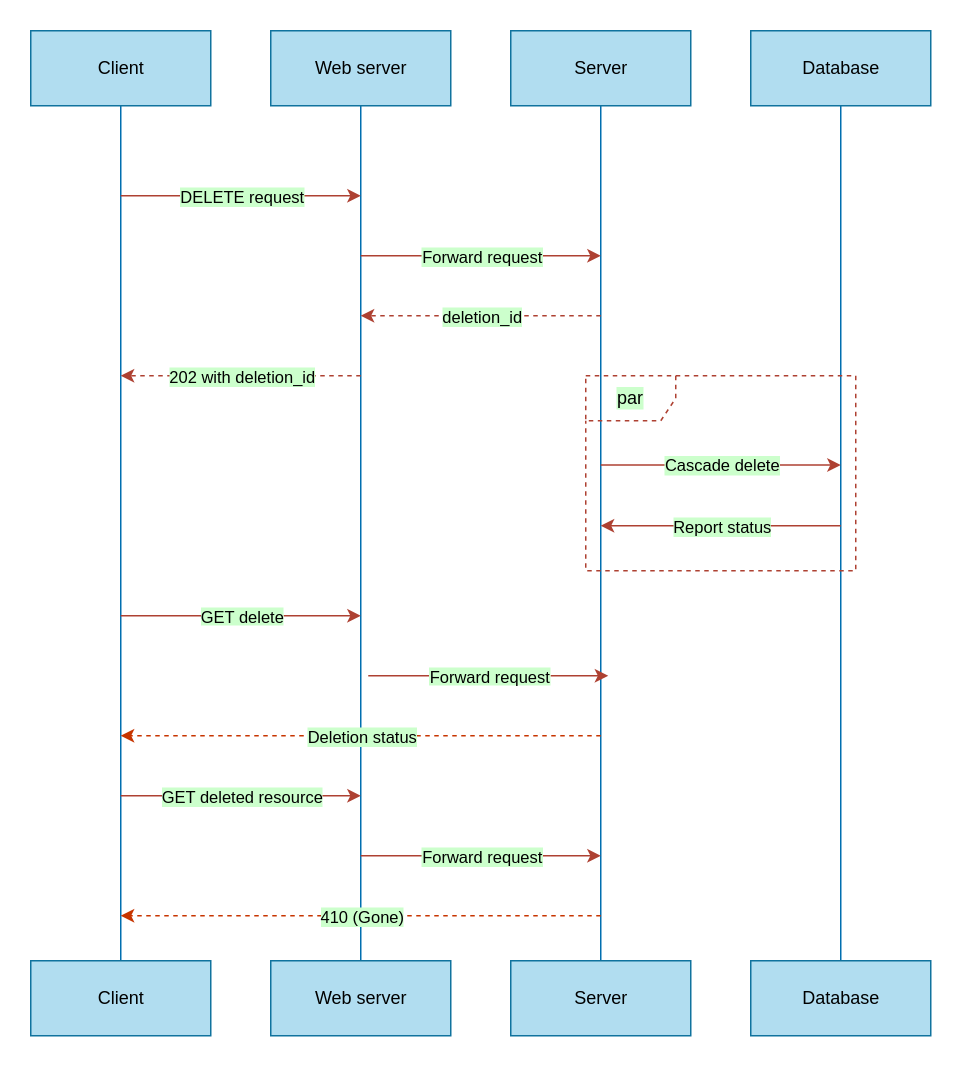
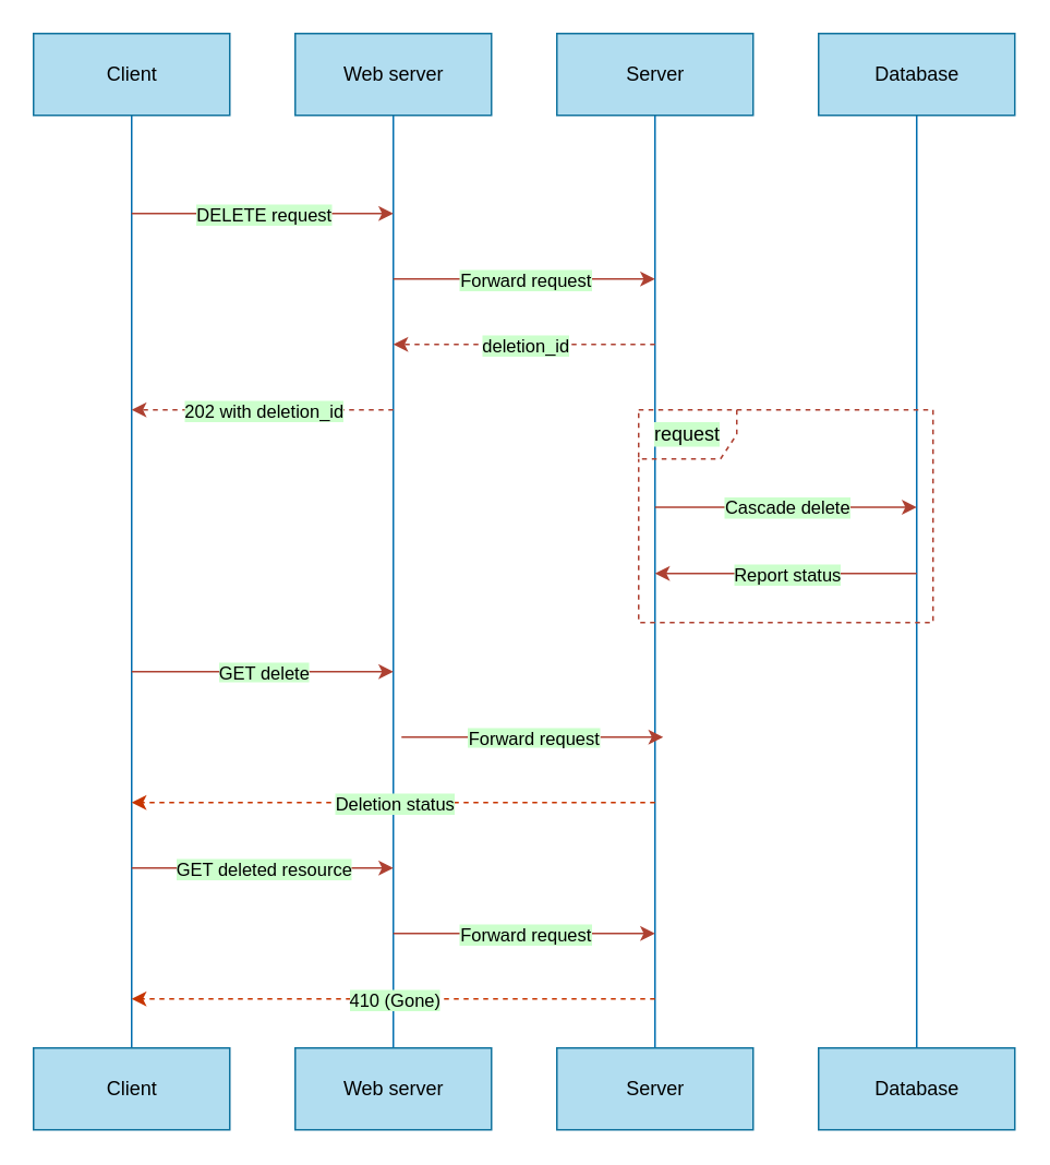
  <mxCell id="0" />
  <mxCell id="1" parent="0" />
  <mxCell id="2" value="" style="edgeStyle=none;html=1;endArrow=none;endFill=0;fillColor=#1ba1e2;strokeColor=#006EAF;" parent="1" source="3" target="4" edge="1"><mxGeometry relative="1" as="geometry" /></mxCell>
  <mxCell id="3" value="Server" style="html=1;fillColor=#b1ddf0;strokeColor=#10739e;fontColor=#000000;" parent="1" vertex="1"><mxGeometry x="340" y="20" width="120" height="50" as="geometry" /></mxCell>
  <mxCell id="4" value="Server" style="html=1;fillColor=#b1ddf0;strokeColor=#10739e;fontColor=#000000;" parent="1" vertex="1"><mxGeometry x="340" y="640" width="120" height="50" as="geometry" /></mxCell>
  <mxCell id="5" value="" style="edgeStyle=none;html=1;endArrow=none;endFill=0;fillColor=#1ba1e2;strokeColor=#006EAF;" parent="1" source="6" target="7" edge="1"><mxGeometry relative="1" as="geometry" /></mxCell>
  <mxCell id="6" value="Database" style="html=1;fillColor=#b1ddf0;strokeColor=#10739e;fontColor=#000000;" parent="1" vertex="1"><mxGeometry x="500" y="20" width="120" height="50" as="geometry" /></mxCell>
  <mxCell id="7" value="Database" style="html=1;fillColor=#b1ddf0;strokeColor=#10739e;fontColor=#000000;" parent="1" vertex="1"><mxGeometry x="500" y="640" width="120" height="50" as="geometry" /></mxCell>
  <mxCell id="8" value="" style="edgeStyle=none;html=1;endArrow=none;endFill=0;fillColor=#1ba1e2;strokeColor=#006EAF;" parent="1" source="9" target="10" edge="1"><mxGeometry relative="1" as="geometry" /></mxCell>
  <mxCell id="9" value="Web server" style="html=1;fillColor=#b1ddf0;strokeColor=#10739e;fontColor=#000000;" parent="1" vertex="1"><mxGeometry x="180" y="20" width="120" height="50" as="geometry" /></mxCell>
  <mxCell id="10" value="Web server" style="html=1;fillColor=#b1ddf0;strokeColor=#10739e;fontColor=#000000;" parent="1" vertex="1"><mxGeometry x="180" y="640" width="120" height="50" as="geometry" /></mxCell>
  <mxCell id="11" value="" style="edgeStyle=none;html=1;endArrow=none;endFill=0;fillColor=#1ba1e2;strokeColor=#006EAF;" parent="1" source="12" target="13" edge="1"><mxGeometry relative="1" as="geometry" /></mxCell>
  <mxCell id="12" value="Client" style="html=1;fillColor=#b1ddf0;strokeColor=#10739e;fontColor=#000000;" parent="1" vertex="1"><mxGeometry x="20" y="20" width="120" height="50" as="geometry" /></mxCell>
  <mxCell id="13" value="Client" style="html=1;fillColor=#b1ddf0;strokeColor=#10739e;fontColor=#000000;" parent="1" vertex="1"><mxGeometry x="20" y="640" width="120" height="50" as="geometry" /></mxCell>
  <mxCell id="14" value="" style="endArrow=classic;html=1;fontColor=#000000;labelBackgroundColor=#CCFFCC;fillColor=#fad9d5;strokeColor=#ae4132;" parent="1" edge="1"><mxGeometry relative="1" as="geometry"><mxPoint x="80" y="130" as="sourcePoint" /><mxPoint x="240" y="130" as="targetPoint" /></mxGeometry></mxCell>
  <mxCell id="15" value="DELETE request" style="edgeLabel;resizable=0;html=1;align=center;verticalAlign=middle;fontColor=#000000;labelBackgroundColor=#CCFFCC;" parent="14" connectable="0" vertex="1"><mxGeometry relative="1" as="geometry" /></mxCell>
  <mxCell id="16" value="" style="endArrow=classic;html=1;fontColor=#000000;labelBackgroundColor=#CCFFCC;fillColor=#fad9d5;strokeColor=#ae4132;" parent="1" edge="1"><mxGeometry relative="1" as="geometry"><mxPoint x="240" y="170" as="sourcePoint" /><mxPoint x="400" y="170" as="targetPoint" /></mxGeometry></mxCell>
  <mxCell id="17" value="Forward request" style="edgeLabel;resizable=0;html=1;align=center;verticalAlign=middle;fontColor=#000000;labelBackgroundColor=#CCFFCC;" parent="16" connectable="0" vertex="1"><mxGeometry relative="1" as="geometry" /></mxCell>
  <mxCell id="18" value="" style="endArrow=classic;html=1;fontColor=#000000;labelBackgroundColor=#CCFFCC;fillColor=#fad9d5;strokeColor=#ae4132;dashed=1;" parent="1" edge="1"><mxGeometry relative="1" as="geometry"><mxPoint x="240" y="250" as="sourcePoint" /><mxPoint x="80" y="250" as="targetPoint" /></mxGeometry></mxCell>
  <mxCell id="19" value="202 with deletion_id" style="edgeLabel;resizable=0;html=1;align=center;verticalAlign=middle;fontColor=#000000;labelBackgroundColor=#CCFFCC;" parent="18" connectable="0" vertex="1"><mxGeometry relative="1" as="geometry" /></mxCell>
  <mxCell id="20" value="" style="endArrow=classic;html=1;fontColor=#000000;labelBackgroundColor=#CCFFCC;fillColor=#fad9d5;strokeColor=#ae4132;dashed=1;" parent="1" edge="1"><mxGeometry relative="1" as="geometry"><mxPoint x="400" y="210" as="sourcePoint" /><mxPoint x="240" y="210" as="targetPoint" /></mxGeometry></mxCell>
  <mxCell id="21" value="deletion_id" style="edgeLabel;resizable=0;html=1;align=center;verticalAlign=middle;fontColor=#000000;labelBackgroundColor=#CCFFCC;" parent="20" connectable="0" vertex="1"><mxGeometry relative="1" as="geometry" /></mxCell>
- <mxCell id="22" value="par" style="shape=umlFrame;whiteSpace=wrap;html=1;labelBackgroundColor=#CCFFCC;fontColor=#000000;strokeColor=#AE4132;dashed=1;fillColor=none;" parent="1" vertex="1"><mxGeometry x="390" y="250" width="180" height="130" as="geometry" /></mxCell>
+ <mxCell id="22" value="request" style="shape=umlFrame;whiteSpace=wrap;html=1;labelBackgroundColor=#CCFFCC;fontColor=#000000;strokeColor=#AE4132;dashed=1;fillColor=none;" parent="1" vertex="1"><mxGeometry x="390" y="250" width="180" height="130" as="geometry" /></mxCell>
  <mxCell id="23" value="" style="endArrow=classic;html=1;fontColor=#000000;labelBackgroundColor=#CCFFCC;fillColor=#fad9d5;strokeColor=#ae4132;" parent="1" edge="1"><mxGeometry relative="1" as="geometry"><mxPoint x="400" y="309.5" as="sourcePoint" /><mxPoint x="560" y="309.5" as="targetPoint" /></mxGeometry></mxCell>
  <mxCell id="24" value="Cascade delete" style="edgeLabel;resizable=0;html=1;align=center;verticalAlign=middle;fontColor=#000000;labelBackgroundColor=#CCFFCC;" parent="23" connectable="0" vertex="1"><mxGeometry relative="1" as="geometry" /></mxCell>
  <mxCell id="25" value="" style="endArrow=classic;html=1;fontColor=#000000;labelBackgroundColor=#CCFFCC;fillColor=#fad9d5;strokeColor=#ae4132;" parent="1" edge="1"><mxGeometry relative="1" as="geometry"><mxPoint x="560" y="350" as="sourcePoint" /><mxPoint x="400" y="350" as="targetPoint" /></mxGeometry></mxCell>
  <mxCell id="26" value="Report status" style="edgeLabel;resizable=0;html=1;align=center;verticalAlign=middle;fontColor=#000000;labelBackgroundColor=#CCFFCC;" parent="25" connectable="0" vertex="1"><mxGeometry relative="1" as="geometry" /></mxCell>
  <mxCell id="27" value="" style="endArrow=classic;html=1;fontColor=#000000;labelBackgroundColor=#CCFFCC;fillColor=#fad9d5;strokeColor=#ae4132;" parent="1" edge="1"><mxGeometry relative="1" as="geometry"><mxPoint x="80" y="410" as="sourcePoint" /><mxPoint x="240" y="410" as="targetPoint" /></mxGeometry></mxCell>
  <mxCell id="28" value="&lt;span style=&quot;color: rgba(0, 0, 0, 0); font-family: monospace; font-size: 0px; text-align: start; background-color: rgb(42, 37, 47);&quot;&gt;%3CmxGraphModel%3E%3Croot%3E%3CmxCell%20id%3D%220%22%2F%3E%3CmxCell%20id%3D%221%22%20parent%3D%220%22%2F%3E%3CmxCell%20id%3D%222%22%20value%3D%22%26lt%3Bspan%20style%3D%26quot%3Bcolor%3A%20rgb(0%2C%200%2C%200)%3B%20font-family%3A%20Helvetica%3B%20font-size%3A%2011px%3B%20font-style%3A%20normal%3B%20font-variant-ligatures%3A%20normal%3B%20font-variant-caps%3A%20normal%3B%20font-weight%3A%20400%3B%20letter-spacing%3A%20normal%3B%20orphans%3A%202%3B%20text-align%3A%20center%3B%20text-indent%3A%200px%3B%20text-transform%3A%20none%3B%20widows%3A%202%3B%20word-spacing%3A%200px%3B%20-webkit-text-stroke-width%3A%200px%3B%20background-color%3A%20rgb(204%2C%20255%2C%20204)%3B%20text-decoration-thickness%3A%20initial%3B%20text-decoration-style%3A%20initial%3B%20text-decoration-color%3A%20initial%3B%20float%3A%20none%3B%20display%3A%20inline%20!important%3B%26quot%3B%26gt%3BForward%20request%26lt%3B%2Fspan%26gt%3B%22%20style%3D%22edgeLabel%3Bresizable%3D0%3Bhtml%3D1%3Balign%3Dcenter%3BverticalAlign%3Dmiddle%3BfontColor%3D%23000000%3B%22%20connectable%3D%220%22%20vertex%3D%221%22%20parent%3D%221%22%3E%3CmxGeometry%20x%3D%22425%22%20y%3D%22440%22%20as%3D%22geometry%22%2F%3E%3C%2FmxCell%3E%3C%2Froot%3E%3C%2FmxGraphModel%3E&lt;/span&gt;" style="edgeLabel;resizable=0;html=1;align=center;verticalAlign=middle;fontColor=#000000;" parent="27" connectable="0" vertex="1"><mxGeometry relative="1" as="geometry" /></mxCell>
  <mxCell id="29" value="" style="endArrow=classic;html=1;fontColor=#000000;labelBackgroundColor=#CCFFCC;fillColor=#fad9d5;strokeColor=#ae4132;" parent="1" edge="1"><mxGeometry relative="1" as="geometry"><mxPoint x="245" y="450" as="sourcePoint" /><mxPoint x="405" y="450" as="targetPoint" /></mxGeometry></mxCell>
  <mxCell id="30" value="&lt;span style=&quot;color: rgb(0, 0, 0); font-family: Helvetica; font-size: 11px; font-style: normal; font-variant-ligatures: normal; font-variant-caps: normal; font-weight: 400; letter-spacing: normal; orphans: 2; text-align: center; text-indent: 0px; text-transform: none; widows: 2; word-spacing: 0px; -webkit-text-stroke-width: 0px; background-color: rgb(204, 255, 204); text-decoration-thickness: initial; text-decoration-style: initial; text-decoration-color: initial; float: none; display: inline !important;&quot;&gt;Forward request&lt;/span&gt;" style="edgeLabel;resizable=0;html=1;align=center;verticalAlign=middle;fontColor=#000000;" parent="29" connectable="0" vertex="1"><mxGeometry relative="1" as="geometry" /></mxCell>
  <mxCell id="31" value="" style="endArrow=classic;html=1;dashed=1;labelBackgroundColor=#CCFFCC;fontColor=#000000;fillColor=#fa6800;strokeColor=#C73500;" parent="1" edge="1"><mxGeometry relative="1" as="geometry"><mxPoint x="400" y="490" as="sourcePoint" /><mxPoint x="80" y="490" as="targetPoint" /></mxGeometry></mxCell>
  <mxCell id="32" value="Deletion status" style="edgeLabel;resizable=0;html=1;align=center;verticalAlign=middle;dashed=1;labelBackgroundColor=#CCFFCC;strokeColor=#CCFFCC;fontColor=#000000;" parent="31" connectable="0" vertex="1"><mxGeometry relative="1" as="geometry" /></mxCell>
  <mxCell id="33" value="&lt;span style=&quot;color: rgb(0, 0, 0); font-family: Helvetica; font-size: 11px; font-style: normal; font-variant-ligatures: normal; font-variant-caps: normal; font-weight: 400; letter-spacing: normal; orphans: 2; text-align: center; text-indent: 0px; text-transform: none; widows: 2; word-spacing: 0px; -webkit-text-stroke-width: 0px; background-color: rgb(204, 255, 204); text-decoration-thickness: initial; text-decoration-style: initial; text-decoration-color: initial; float: none; display: inline !important;&quot;&gt;GET delete&lt;/span&gt;" style="edgeLabel;resizable=0;html=1;align=center;verticalAlign=middle;fontColor=#000000;" parent="1" connectable="0" vertex="1"><mxGeometry x="160" y="410" as="geometry" /></mxCell>
  <mxCell id="34" value="" style="endArrow=classic;html=1;fontColor=#000000;labelBackgroundColor=#CCFFCC;fillColor=#fad9d5;strokeColor=#ae4132;" parent="1" edge="1"><mxGeometry relative="1" as="geometry"><mxPoint x="80" y="530" as="sourcePoint" /><mxPoint x="240" y="530" as="targetPoint" /></mxGeometry></mxCell>
  <mxCell id="35" value="GET deleted resource" style="edgeLabel;resizable=0;html=1;align=center;verticalAlign=middle;fontColor=#000000;labelBackgroundColor=#CCFFCC;" parent="34" connectable="0" vertex="1"><mxGeometry relative="1" as="geometry" /></mxCell>
  <mxCell id="36" value="" style="endArrow=classic;html=1;fontColor=#000000;labelBackgroundColor=#CCFFCC;fillColor=#fad9d5;strokeColor=#ae4132;" parent="1" edge="1"><mxGeometry relative="1" as="geometry"><mxPoint x="240" y="570" as="sourcePoint" /><mxPoint x="400" y="570" as="targetPoint" /></mxGeometry></mxCell>
  <mxCell id="37" value="Forward request" style="edgeLabel;resizable=0;html=1;align=center;verticalAlign=middle;fontColor=#000000;labelBackgroundColor=#CCFFCC;" parent="36" connectable="0" vertex="1"><mxGeometry relative="1" as="geometry" /></mxCell>
  <mxCell id="38" value="" style="endArrow=classic;html=1;dashed=1;labelBackgroundColor=#CCFFCC;fontColor=#000000;fillColor=#fa6800;strokeColor=#C73500;" parent="1" edge="1"><mxGeometry relative="1" as="geometry"><mxPoint x="400" y="610" as="sourcePoint" /><mxPoint x="80" y="610" as="targetPoint" /></mxGeometry></mxCell>
  <mxCell id="39" value="410 (Gone)" style="edgeLabel;resizable=0;html=1;align=center;verticalAlign=middle;dashed=1;labelBackgroundColor=#CCFFCC;strokeColor=#CCFFCC;fontColor=#000000;" parent="38" connectable="0" vertex="1"><mxGeometry relative="1" as="geometry" /></mxCell>
